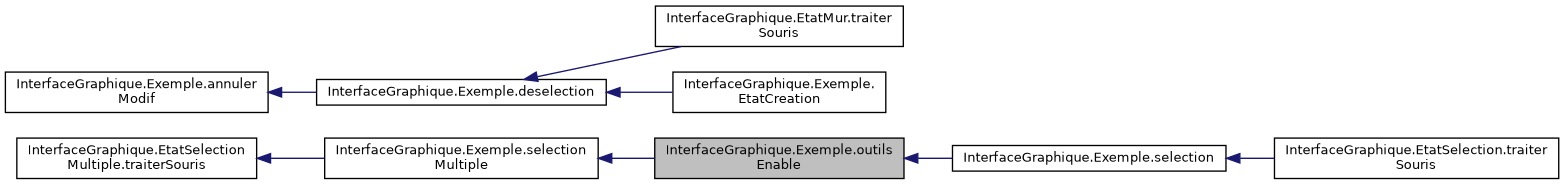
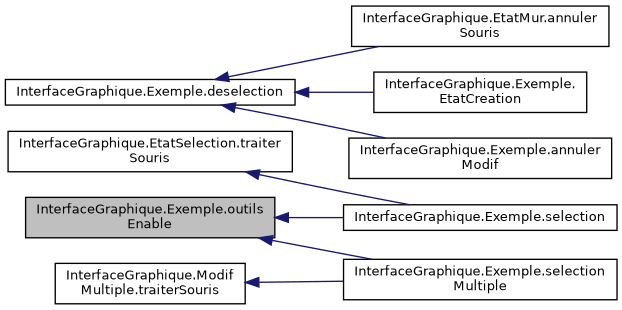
  digraph {
    rankdir=LR
    node [color=black fillcolor=white fontname=Helvetica fontsize=10 shape=record style=filled]
    edge [color=midnightblue dir=back fontname=Helvetica fontsize=10 labelfontname=Helvetica labelfontsize=10 style=solid]
    n1 [fillcolor=grey75 fontcolor=black height=0.2 label="InterfaceGraphique.Exemple.outils\lEnable" width=0.4]
    n2 [height=0.2 label="InterfaceGraphique.Exemple.selection" width=0.4]
    n3 [height=0.2 label="InterfaceGraphique.Exemple.selection\lMultiple" width=0.4]
    n4 [height=0.2 label="InterfaceGraphique.EtatSelection.traiter\lSouris" width=0.4]
    n5 [height=0.2 label="InterfaceGraphique.Exemple.deselection" width=0.4]
-   n6 [height=0.2 label="InterfaceGraphique.EtatMur.traiter\lSouris" width=0.4]
+   n6 [height=0.2 label="InterfaceGraphique.EtatMur.annuler\lSouris" width=0.4]
    n7 [height=0.2 label="InterfaceGraphique.Exemple.\lEtatCreation" width=0.4]
    n8 [height=0.2 label="InterfaceGraphique.Exemple.annuler\lModif" width=0.4]
-   n9 [height=0.2 label="InterfaceGraphique.EtatSelection\lMultiple.traiterSouris" width=0.4]
+   n9 [height=0.2 label="InterfaceGraphique.Modif\lMultiple.traiterSouris" width=0.4]
    n1 -> n2
-   n3 -> n1
-   n2 -> n4
+   n1 -> n3
+   n4 -> n2
    n5 -> n6
    n5 -> n7
-   n8 -> n5
+   n5 -> n8
    n9 -> n3
  }
